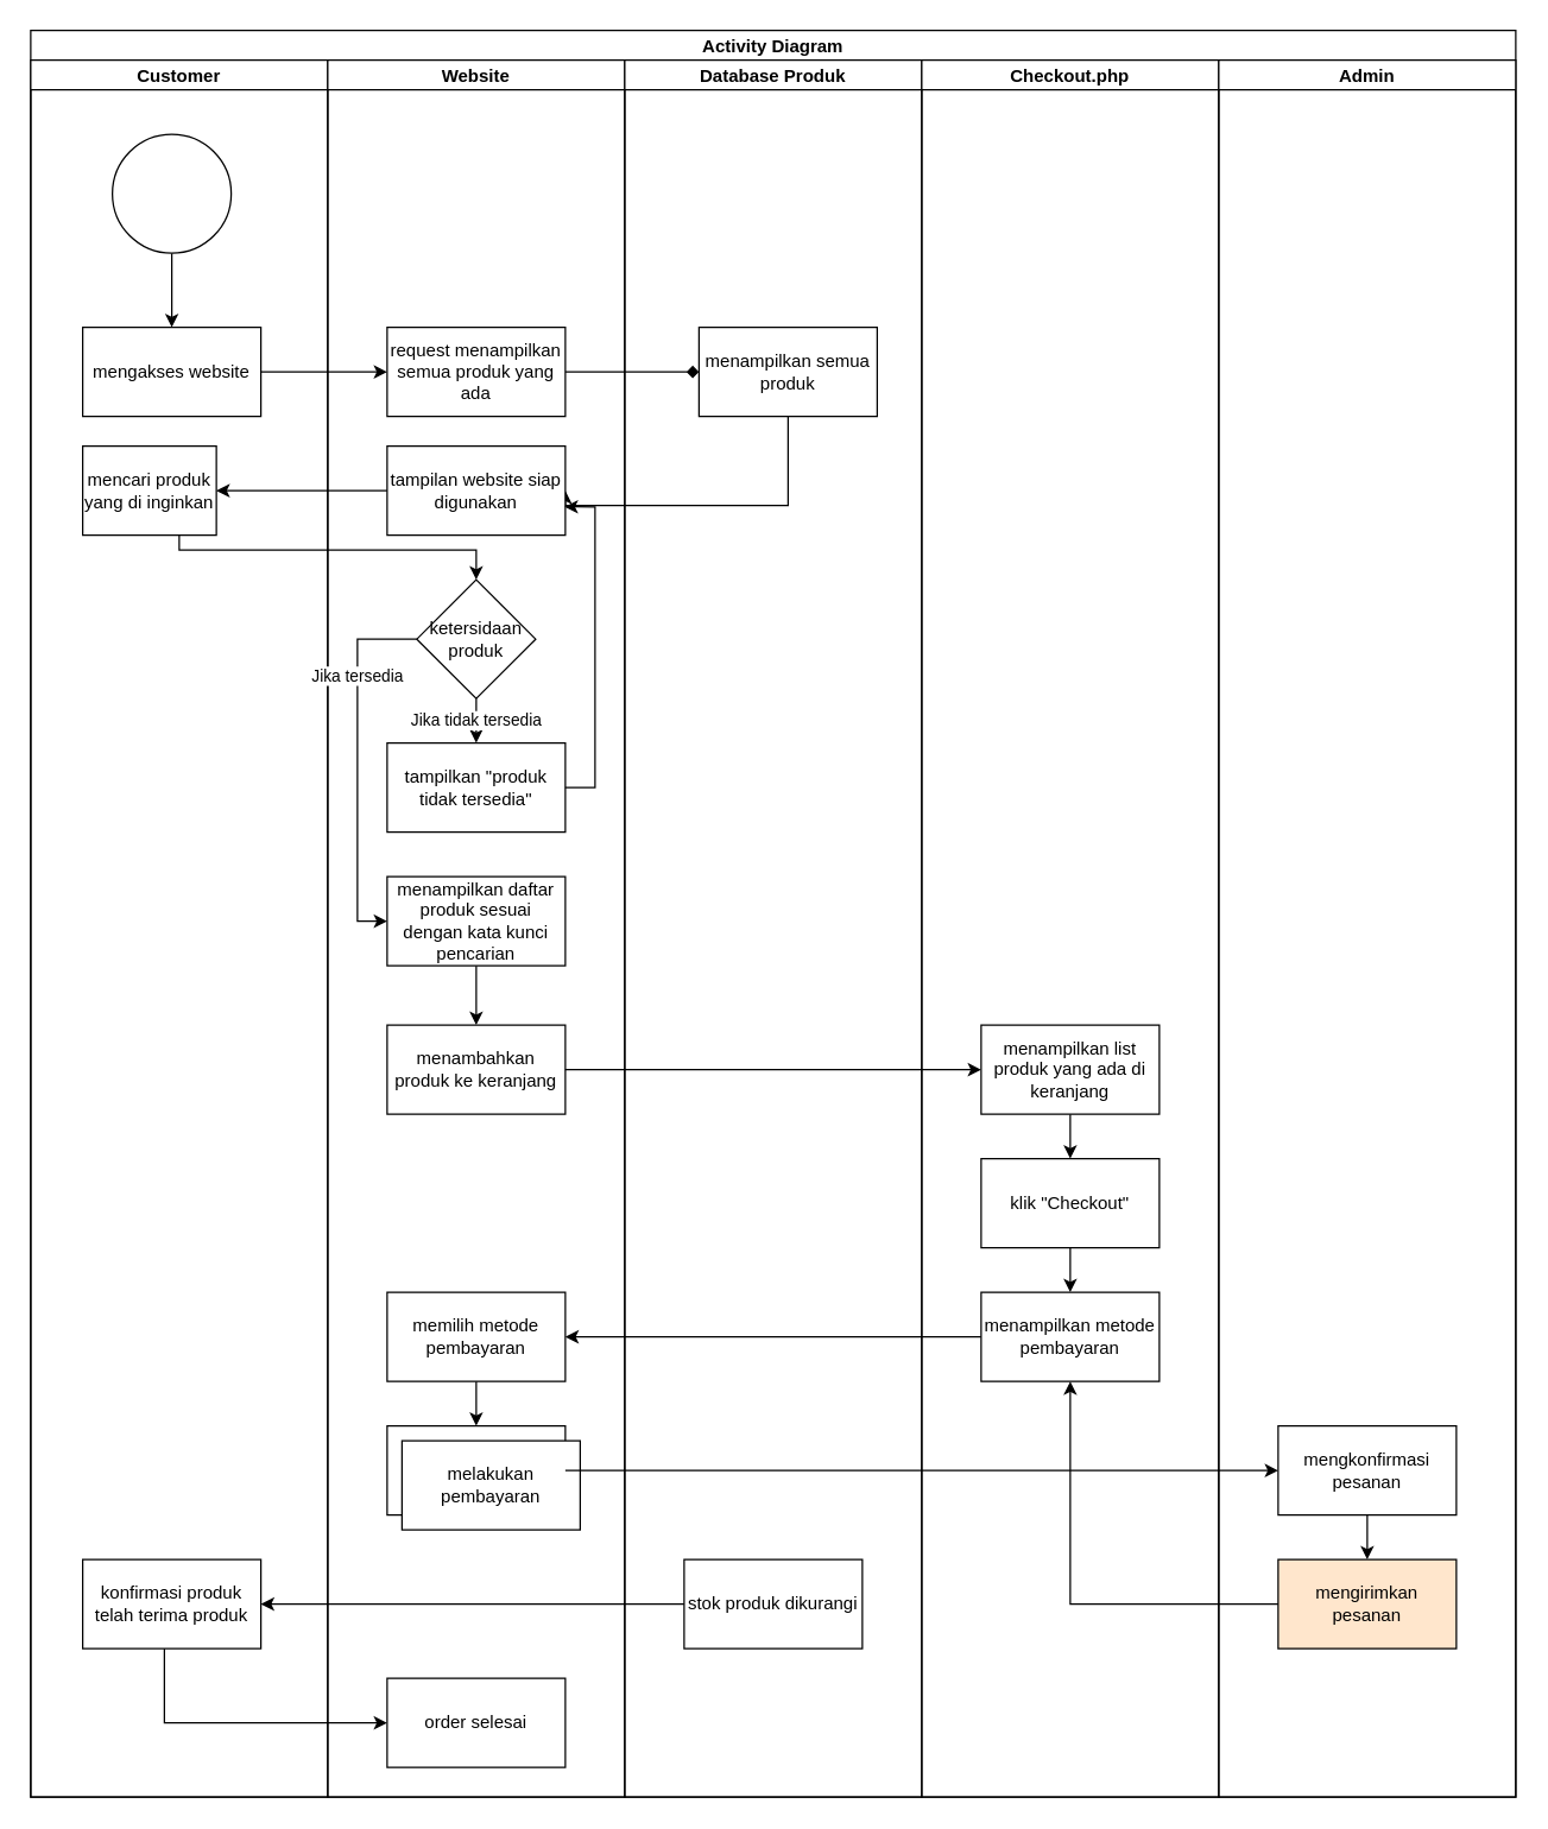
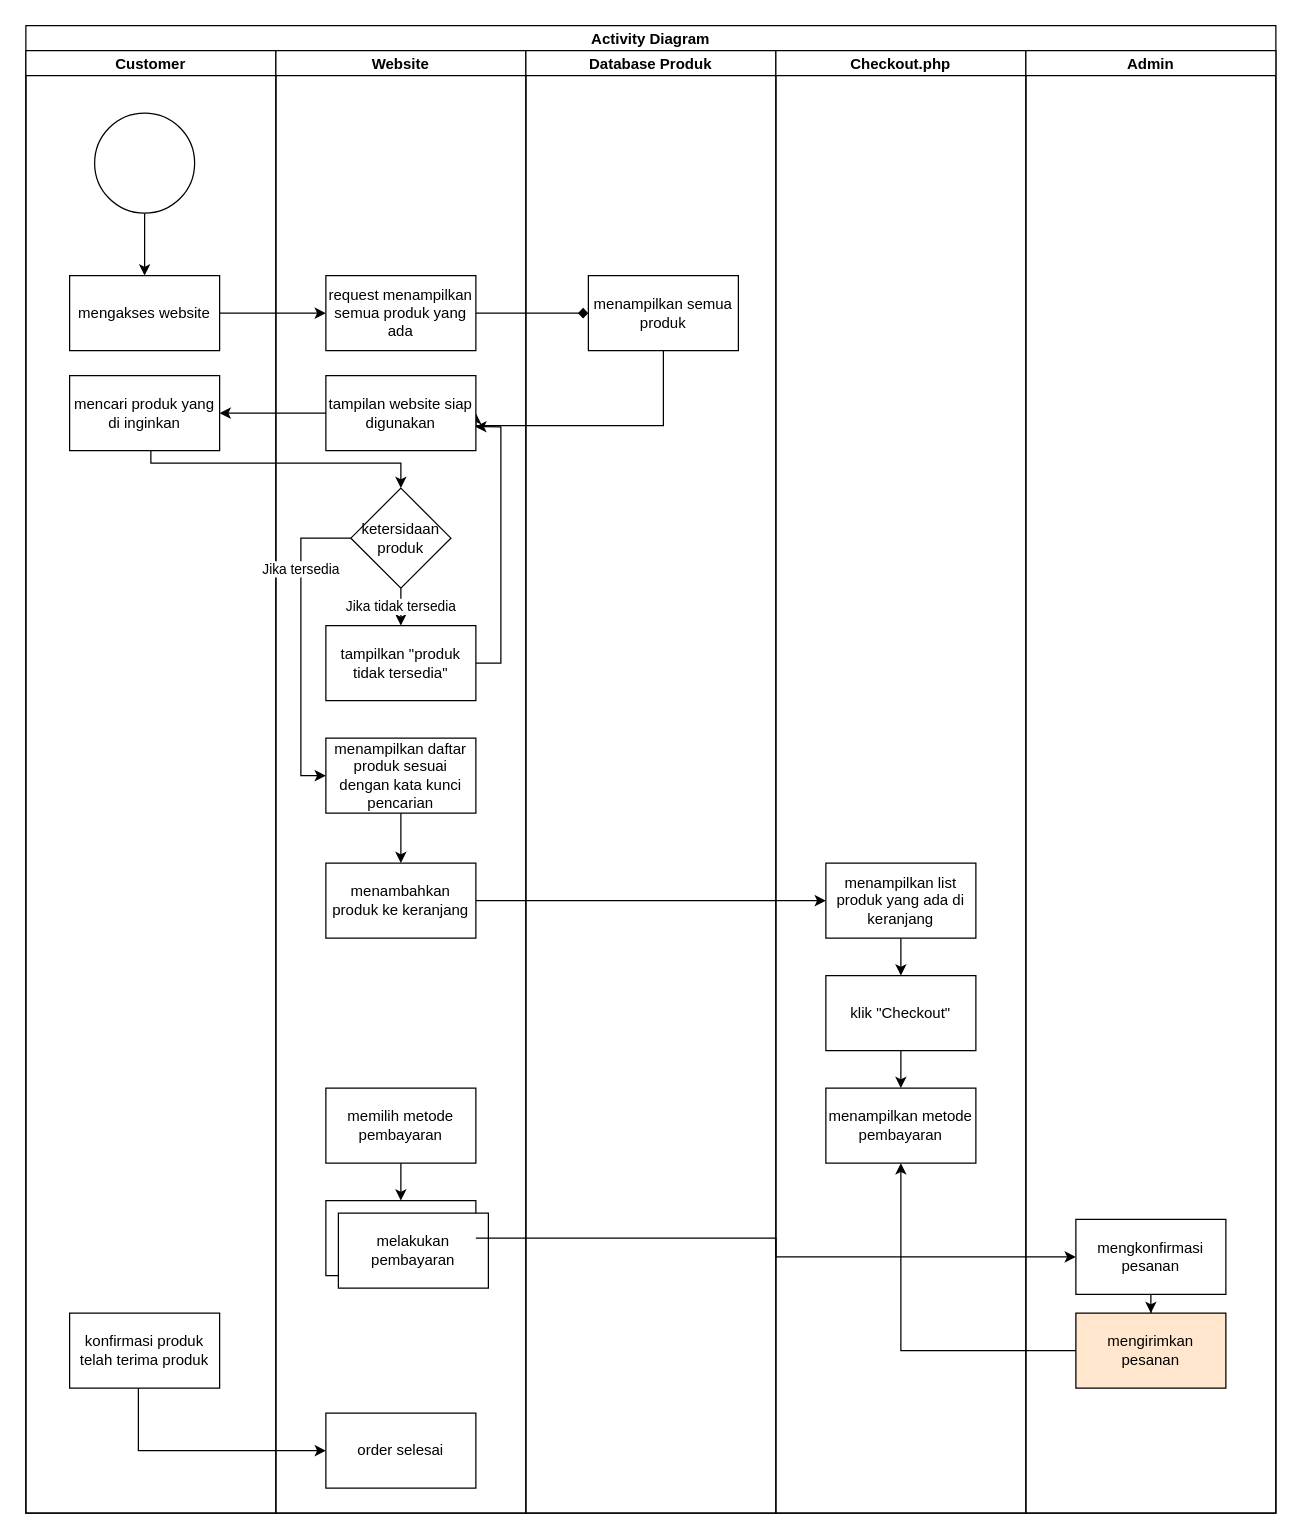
  <mxCell id="0" />
  <mxCell id="1" parent="0" />
  <mxCell id="2" value="" style="edgeStyle=orthogonalEdgeStyle;rounded=0;orthogonalLoop=1;jettySize=auto;html=1;" edge="1" parent="1" source="3" target="5"><mxGeometry relative="1" as="geometry" /></mxCell>
  <mxCell id="3" value="mengakses website" style="rounded=0;whiteSpace=wrap;html=1;" vertex="1" parent="1"><mxGeometry x="55" y="220" width="120" height="60" as="geometry" /></mxCell>
  <mxCell id="4" value="" style="edgeStyle=orthogonalEdgeStyle;rounded=0;orthogonalLoop=1;jettySize=auto;html=1;endArrow=diamond;" edge="1" parent="1" source="5" target="7"><mxGeometry relative="1" as="geometry" /></mxCell>
  <mxCell id="5" value="request menampilkan semua produk yang ada" style="rounded=0;whiteSpace=wrap;html=1;" vertex="1" parent="1"><mxGeometry x="260" y="220" width="120" height="60" as="geometry" /></mxCell>
  <mxCell id="6" style="edgeStyle=orthogonalEdgeStyle;rounded=0;orthogonalLoop=1;jettySize=auto;html=1;entryX=1;entryY=0.5;entryDx=0;entryDy=0;" edge="1" parent="1" source="7" target="15"><mxGeometry relative="1" as="geometry"><Array as="points"><mxPoint x="530" y="340" /></Array></mxGeometry></mxCell>
  <mxCell id="7" value="menampilkan semua produk" style="rounded=0;whiteSpace=wrap;html=1;" vertex="1" parent="1"><mxGeometry x="470" y="220" width="120" height="60" as="geometry" /></mxCell>
  <mxCell id="8" value="" style="edgeStyle=orthogonalEdgeStyle;rounded=0;orthogonalLoop=1;jettySize=auto;html=1;" edge="1" parent="1" source="9" target="3"><mxGeometry relative="1" as="geometry" /></mxCell>
  <mxCell id="9" value="" style="ellipse;whiteSpace=wrap;html=1;aspect=fixed;" vertex="1" parent="1"><mxGeometry x="75" y="90" width="80" height="80" as="geometry" /></mxCell>
  <mxCell id="10" value="Activity Diagram" style="swimlane;childLayout=stackLayout;resizeParent=1;resizeParentMax=0;startSize=20;" vertex="1" parent="1"><mxGeometry x="20" width="1000" height="1190" as="geometry" y="20" /></mxCell>
  <mxCell id="11" value="Customer" style="swimlane;startSize=20;" vertex="1" parent="10"><mxGeometry y="20" width="200" height="1170" as="geometry" /></mxCell>
- <mxCell id="12" value="mencari produk yang di inginkan" style="rounded=0;whiteSpace=wrap;html=1;" vertex="1" parent="11"><mxGeometry x="35" y="260" width="90" height="60" as="geometry" /></mxCell>
+ <mxCell id="12" value="mencari produk yang di inginkan" style="rounded=0;whiteSpace=wrap;html=1;" vertex="1" parent="11"><mxGeometry x="35" y="260" width="120" height="60" as="geometry" /></mxCell>
  <mxCell id="13" value="konfirmasi produk telah terima produk" style="rounded=0;whiteSpace=wrap;html=1;" vertex="1" parent="11"><mxGeometry x="35" y="1010" width="120" height="60" as="geometry" /></mxCell>
  <mxCell id="14" value="Website" style="swimlane;startSize=20;" vertex="1" parent="10"><mxGeometry x="200" y="20" width="200" height="1170" as="geometry" /></mxCell>
  <mxCell id="15" value="tampilan website siap digunakan" style="rounded=0;whiteSpace=wrap;html=1;" vertex="1" parent="14"><mxGeometry x="40" y="260" width="120" height="60" as="geometry" /></mxCell>
  <mxCell id="16" value="Jika tidak tersedia" style="edgeStyle=orthogonalEdgeStyle;rounded=0;orthogonalLoop=1;jettySize=auto;html=1;" edge="1" parent="14" source="17" target="20"><mxGeometry relative="1" as="geometry" /></mxCell>
  <mxCell id="17" value="ketersidaan produk" style="rhombus;whiteSpace=wrap;html=1;" vertex="1" parent="14"><mxGeometry x="60" y="350" width="80" height="80" as="geometry" /></mxCell>
  <mxCell id="18" value="" style="edgeStyle=orthogonalEdgeStyle;rounded=0;orthogonalLoop=1;jettySize=auto;html=1;" edge="1" parent="14" source="19" target="23"><mxGeometry relative="1" as="geometry" /></mxCell>
  <mxCell id="19" value="menampilkan daftar produk sesuai dengan kata kunci pencarian" style="rounded=0;whiteSpace=wrap;html=1;" vertex="1" parent="14"><mxGeometry x="40" y="550" width="120" height="60" as="geometry" /></mxCell>
  <mxCell id="20" value="tampilkan &quot;produk tidak tersedia&quot;" style="rounded=0;whiteSpace=wrap;html=1;" vertex="1" parent="14"><mxGeometry x="40" y="460" width="120" height="60" as="geometry" /></mxCell>
  <mxCell id="21" value="Jika tersedia" style="edgeStyle=orthogonalEdgeStyle;rounded=0;orthogonalLoop=1;jettySize=auto;html=1;exitX=0;exitY=0.5;exitDx=0;exitDy=0;" edge="1" parent="14" source="17" target="19"><mxGeometry x="-0.481" relative="1" as="geometry"><Array as="points"><mxPoint x="20" y="390" /><mxPoint x="20" y="580" /></Array><mxPoint as="offset" /></mxGeometry></mxCell>
  <mxCell id="22" style="edgeStyle=orthogonalEdgeStyle;rounded=0;orthogonalLoop=1;jettySize=auto;html=1;entryX=0.996;entryY=0.681;entryDx=0;entryDy=0;entryPerimeter=0;" edge="1" parent="14" source="20" target="15"><mxGeometry relative="1" as="geometry"><mxPoint x="240" y="370" as="targetPoint" /><Array as="points"><mxPoint x="180" y="490" /><mxPoint x="180" y="301" /></Array></mxGeometry></mxCell>
  <mxCell id="23" value="menambahkan produk ke keranjang" style="rounded=0;whiteSpace=wrap;html=1;" vertex="1" parent="14"><mxGeometry x="40" y="650" width="120" height="60" as="geometry" /></mxCell>
  <mxCell id="24" value="" style="edgeStyle=orthogonalEdgeStyle;rounded=0;orthogonalLoop=1;jettySize=auto;html=1;" edge="1" parent="14" source="25" target="26"><mxGeometry relative="1" as="geometry" /></mxCell>
  <mxCell id="25" value="memilih metode pembayaran" style="rounded=0;whiteSpace=wrap;html=1;" vertex="1" parent="14"><mxGeometry x="40" y="830" width="120" height="60" as="geometry" /></mxCell>
  <mxCell id="26" value="melakukan pembayaran" style="rounded=0;whiteSpace=wrap;html=1;" vertex="1" parent="14"><mxGeometry x="40" y="920" width="120" height="60" as="geometry" /></mxCell>
  <mxCell id="27" value="melakukan pembayaran" style="rounded=0;whiteSpace=wrap;html=1;" vertex="1" parent="14"><mxGeometry x="50" y="930" width="120" height="60" as="geometry" /></mxCell>
  <mxCell id="28" value="order selesai" style="rounded=0;whiteSpace=wrap;html=1;" vertex="1" parent="14"><mxGeometry x="40" y="1090" width="120" height="60" as="geometry" /></mxCell>
  <mxCell id="29" value="Database Produk" style="swimlane;startSize=20;" vertex="1" parent="10"><mxGeometry x="400" y="20" width="200" height="1170" as="geometry" /></mxCell>
- <mxCell id="30" value="stok produk dikurangi" style="rounded=0;whiteSpace=wrap;html=1;" vertex="1" parent="29"><mxGeometry x="40" y="1010" width="120" height="60" as="geometry" /></mxCell>
  <mxCell id="31" value="Checkout.php" style="swimlane;startSize=20;" vertex="1" parent="10"><mxGeometry x="600" y="20" width="200" height="1170" as="geometry" /></mxCell>
  <mxCell id="32" value="" style="edgeStyle=orthogonalEdgeStyle;rounded=0;orthogonalLoop=1;jettySize=auto;html=1;" edge="1" parent="31" source="33" target="35"><mxGeometry relative="1" as="geometry" /></mxCell>
  <mxCell id="33" value="menampilkan list produk yang ada di keranjang" style="rounded=0;whiteSpace=wrap;html=1;" vertex="1" parent="31"><mxGeometry x="40" y="650" width="120" height="60" as="geometry" /></mxCell>
  <mxCell id="34" value="" style="edgeStyle=orthogonalEdgeStyle;rounded=0;orthogonalLoop=1;jettySize=auto;html=1;" edge="1" parent="31" source="35" target="36"><mxGeometry relative="1" as="geometry" /></mxCell>
  <mxCell id="35" value="klik &quot;Checkout&quot;" style="rounded=0;whiteSpace=wrap;html=1;" vertex="1" parent="31"><mxGeometry x="40" y="740" width="120" height="60" as="geometry" /></mxCell>
  <mxCell id="36" value="menampilkan metode pembayaran" style="rounded=0;whiteSpace=wrap;html=1;" vertex="1" parent="31"><mxGeometry x="40" y="830" width="120" height="60" as="geometry" /></mxCell>
  <mxCell id="37" value="Admin" style="swimlane;startSize=20;" vertex="1" parent="10"><mxGeometry x="800" y="20" width="200" height="1170" as="geometry" /></mxCell>
  <mxCell id="38" value="" style="edgeStyle=orthogonalEdgeStyle;rounded=0;orthogonalLoop=1;jettySize=auto;html=1;" edge="1" parent="37" source="39" target="40"><mxGeometry relative="1" as="geometry" /></mxCell>
- <mxCell id="39" value="mengkonfirmasi pesanan" style="rounded=0;whiteSpace=wrap;html=1;" vertex="1" parent="37"><mxGeometry x="40" y="920" width="120" height="60" as="geometry" /></mxCell>
+ <mxCell id="39" value="mengkonfirmasi pesanan" style="rounded=0;whiteSpace=wrap;html=1;" vertex="1" parent="37"><mxGeometry x="40" y="935" width="120" height="60" as="geometry" /></mxCell>
  <mxCell id="40" value="mengirimkan pesanan" style="rounded=0;whiteSpace=wrap;html=1;fillColor=#ffe6cc;" vertex="1" parent="37"><mxGeometry x="40" y="1010" width="120" height="60" as="geometry" /></mxCell>
  <mxCell id="41" value="" style="edgeStyle=orthogonalEdgeStyle;rounded=0;orthogonalLoop=1;jettySize=auto;html=1;" edge="1" parent="10" source="15" target="12"><mxGeometry relative="1" as="geometry" /></mxCell>
  <mxCell id="42" style="edgeStyle=orthogonalEdgeStyle;rounded=0;orthogonalLoop=1;jettySize=auto;html=1;entryX=0.5;entryY=0;entryDx=0;entryDy=0;" edge="1" parent="10" source="12" target="17"><mxGeometry relative="1" as="geometry"><Array as="points"><mxPoint x="100" y="350" /><mxPoint x="300" y="350" /></Array></mxGeometry></mxCell>
  <mxCell id="43" style="edgeStyle=orthogonalEdgeStyle;rounded=0;orthogonalLoop=1;jettySize=auto;html=1;entryX=0;entryY=0.5;entryDx=0;entryDy=0;" edge="1" parent="10" source="23" target="33"><mxGeometry relative="1" as="geometry" /></mxCell>
- <mxCell id="44" style="edgeStyle=orthogonalEdgeStyle;rounded=0;orthogonalLoop=1;jettySize=auto;html=1;" edge="1" parent="10" source="36" target="25"><mxGeometry relative="1" as="geometry" /></mxCell>
  <mxCell id="45" style="edgeStyle=orthogonalEdgeStyle;rounded=0;orthogonalLoop=1;jettySize=auto;html=1;entryX=0;entryY=0.5;entryDx=0;entryDy=0;" edge="1" parent="10" source="26" target="39"><mxGeometry relative="1" as="geometry" /></mxCell>
  <mxCell id="46" style="edgeStyle=orthogonalEdgeStyle;rounded=0;orthogonalLoop=1;jettySize=auto;html=1;" edge="1" parent="10" source="40" target="36"><mxGeometry relative="1" as="geometry" /></mxCell>
- <mxCell id="47" style="edgeStyle=orthogonalEdgeStyle;rounded=0;orthogonalLoop=1;jettySize=auto;html=1;entryX=1;entryY=0.5;entryDx=0;entryDy=0;" edge="1" parent="10" source="30" target="13"><mxGeometry relative="1" as="geometry" /></mxCell>
  <mxCell id="48" style="edgeStyle=orthogonalEdgeStyle;rounded=0;orthogonalLoop=1;jettySize=auto;html=1;entryX=0;entryY=0.5;entryDx=0;entryDy=0;" edge="1" parent="10" source="13" target="28"><mxGeometry relative="1" as="geometry"><Array as="points"><mxPoint x="90" y="1140" /></Array></mxGeometry></mxCell>
